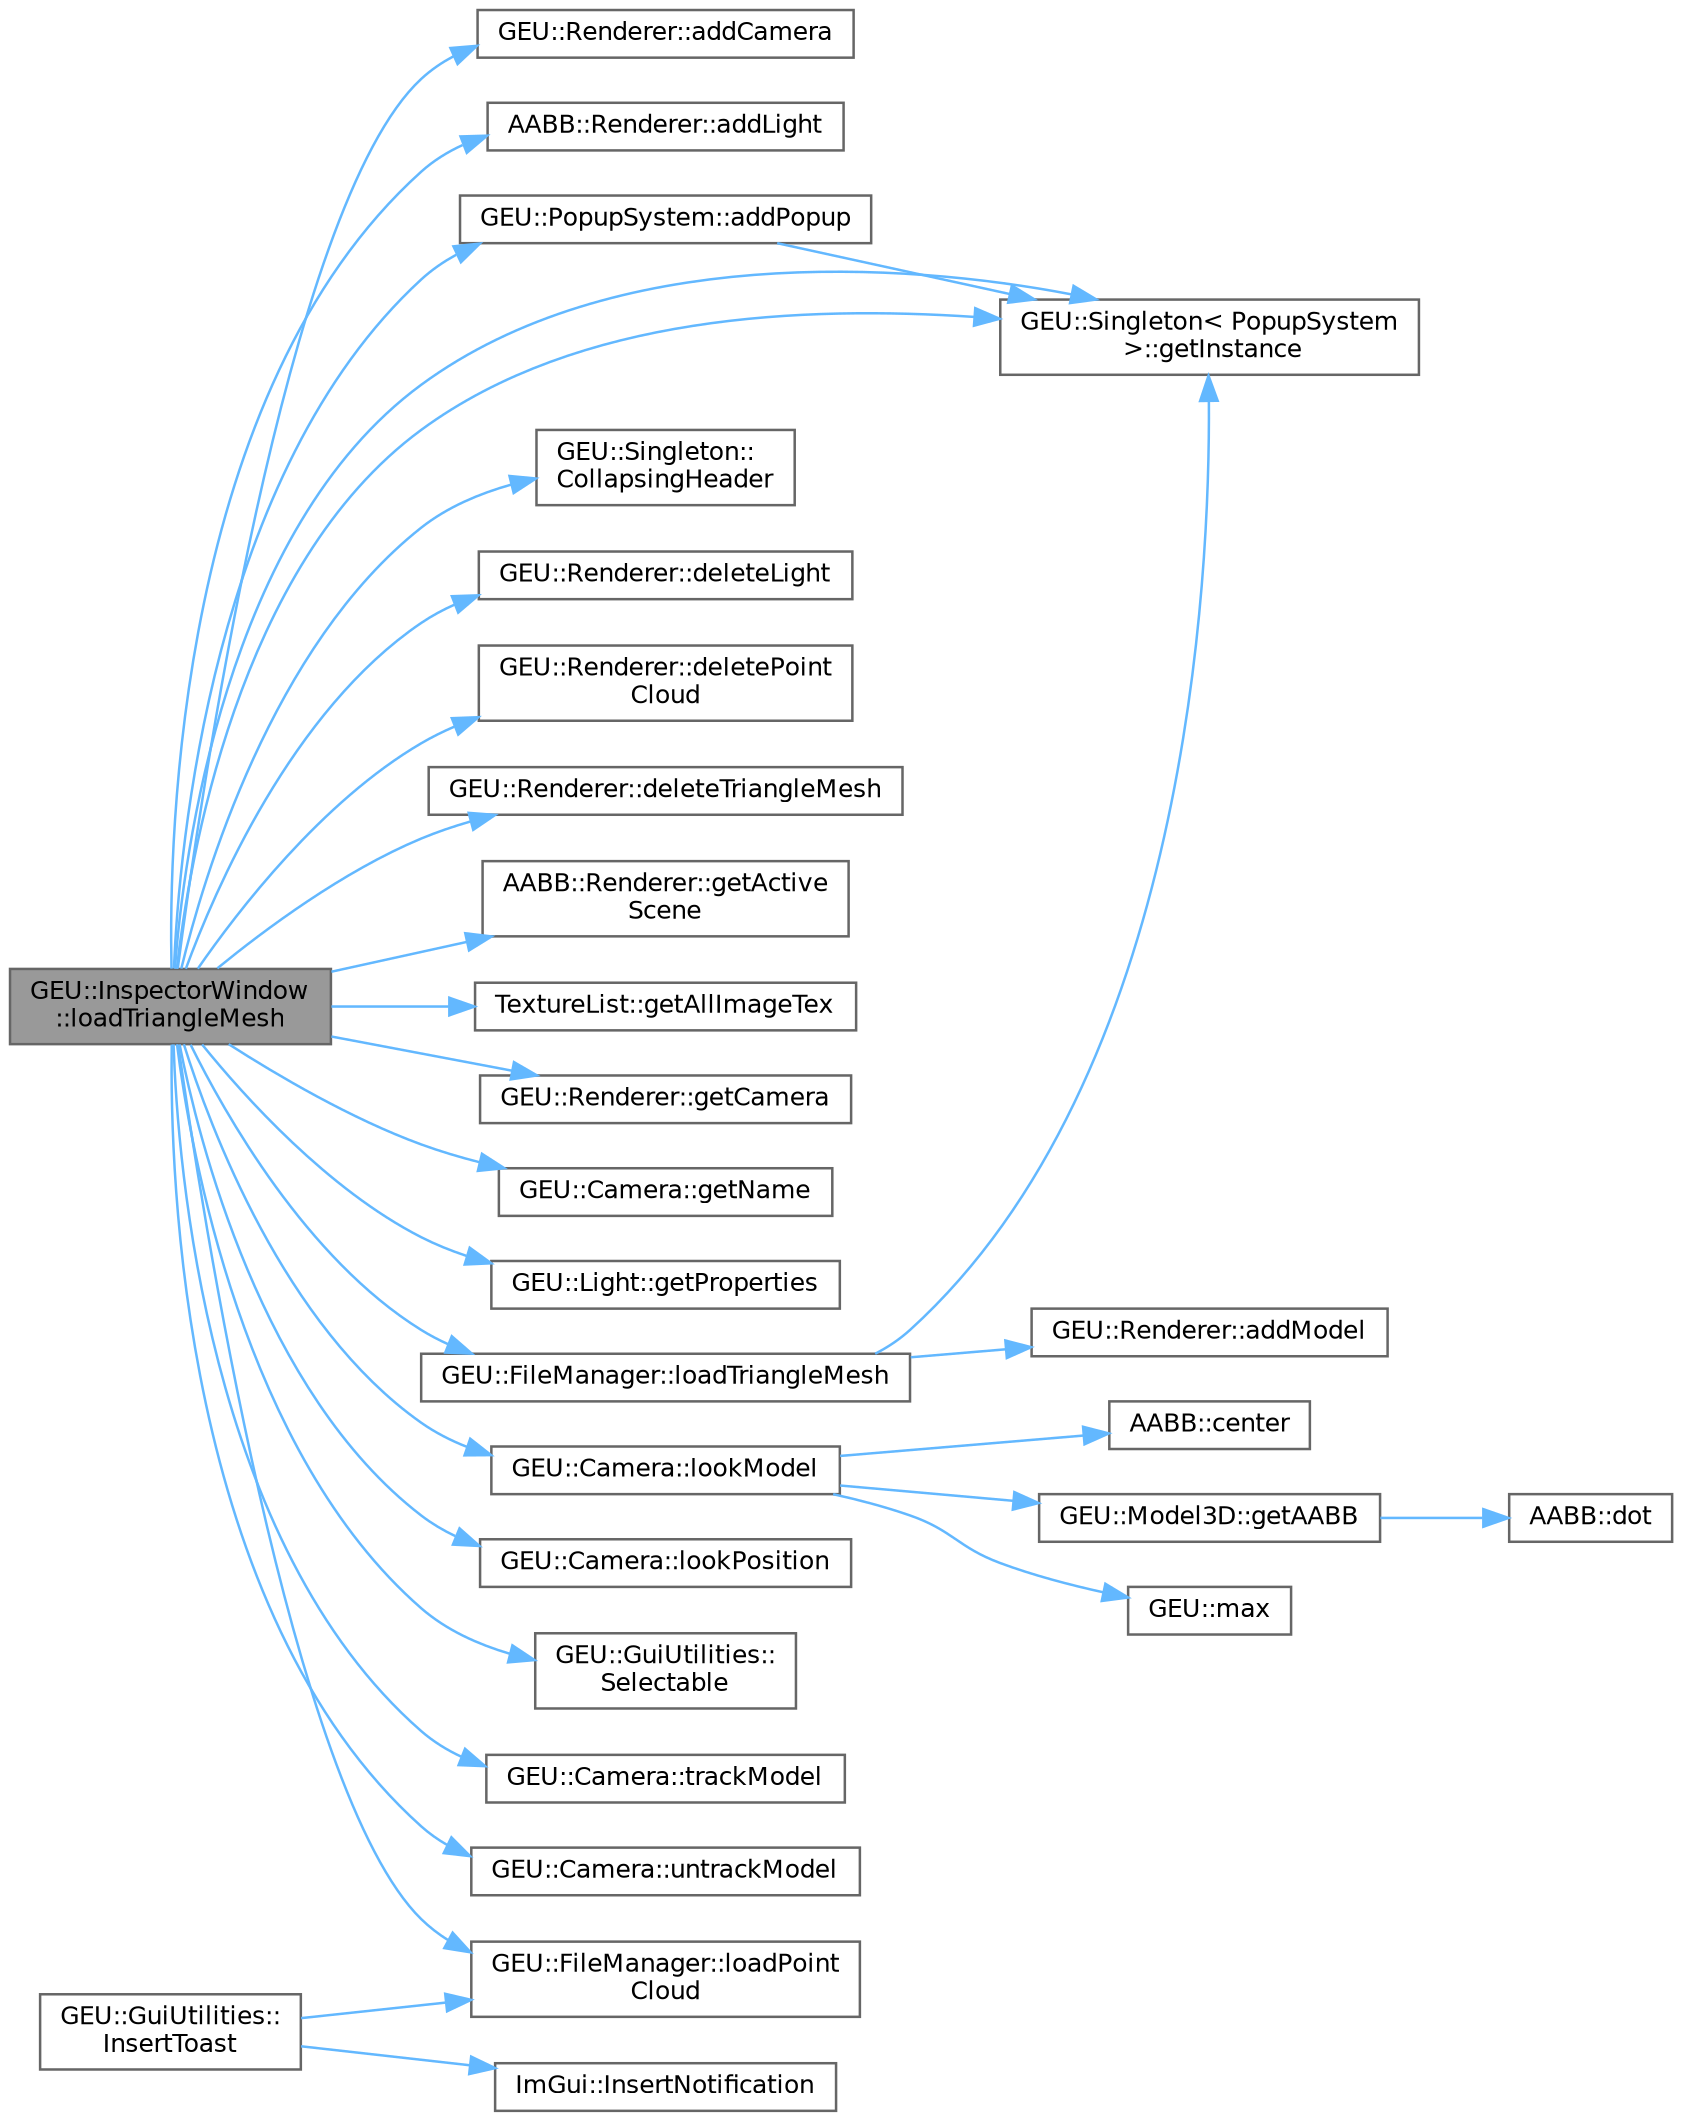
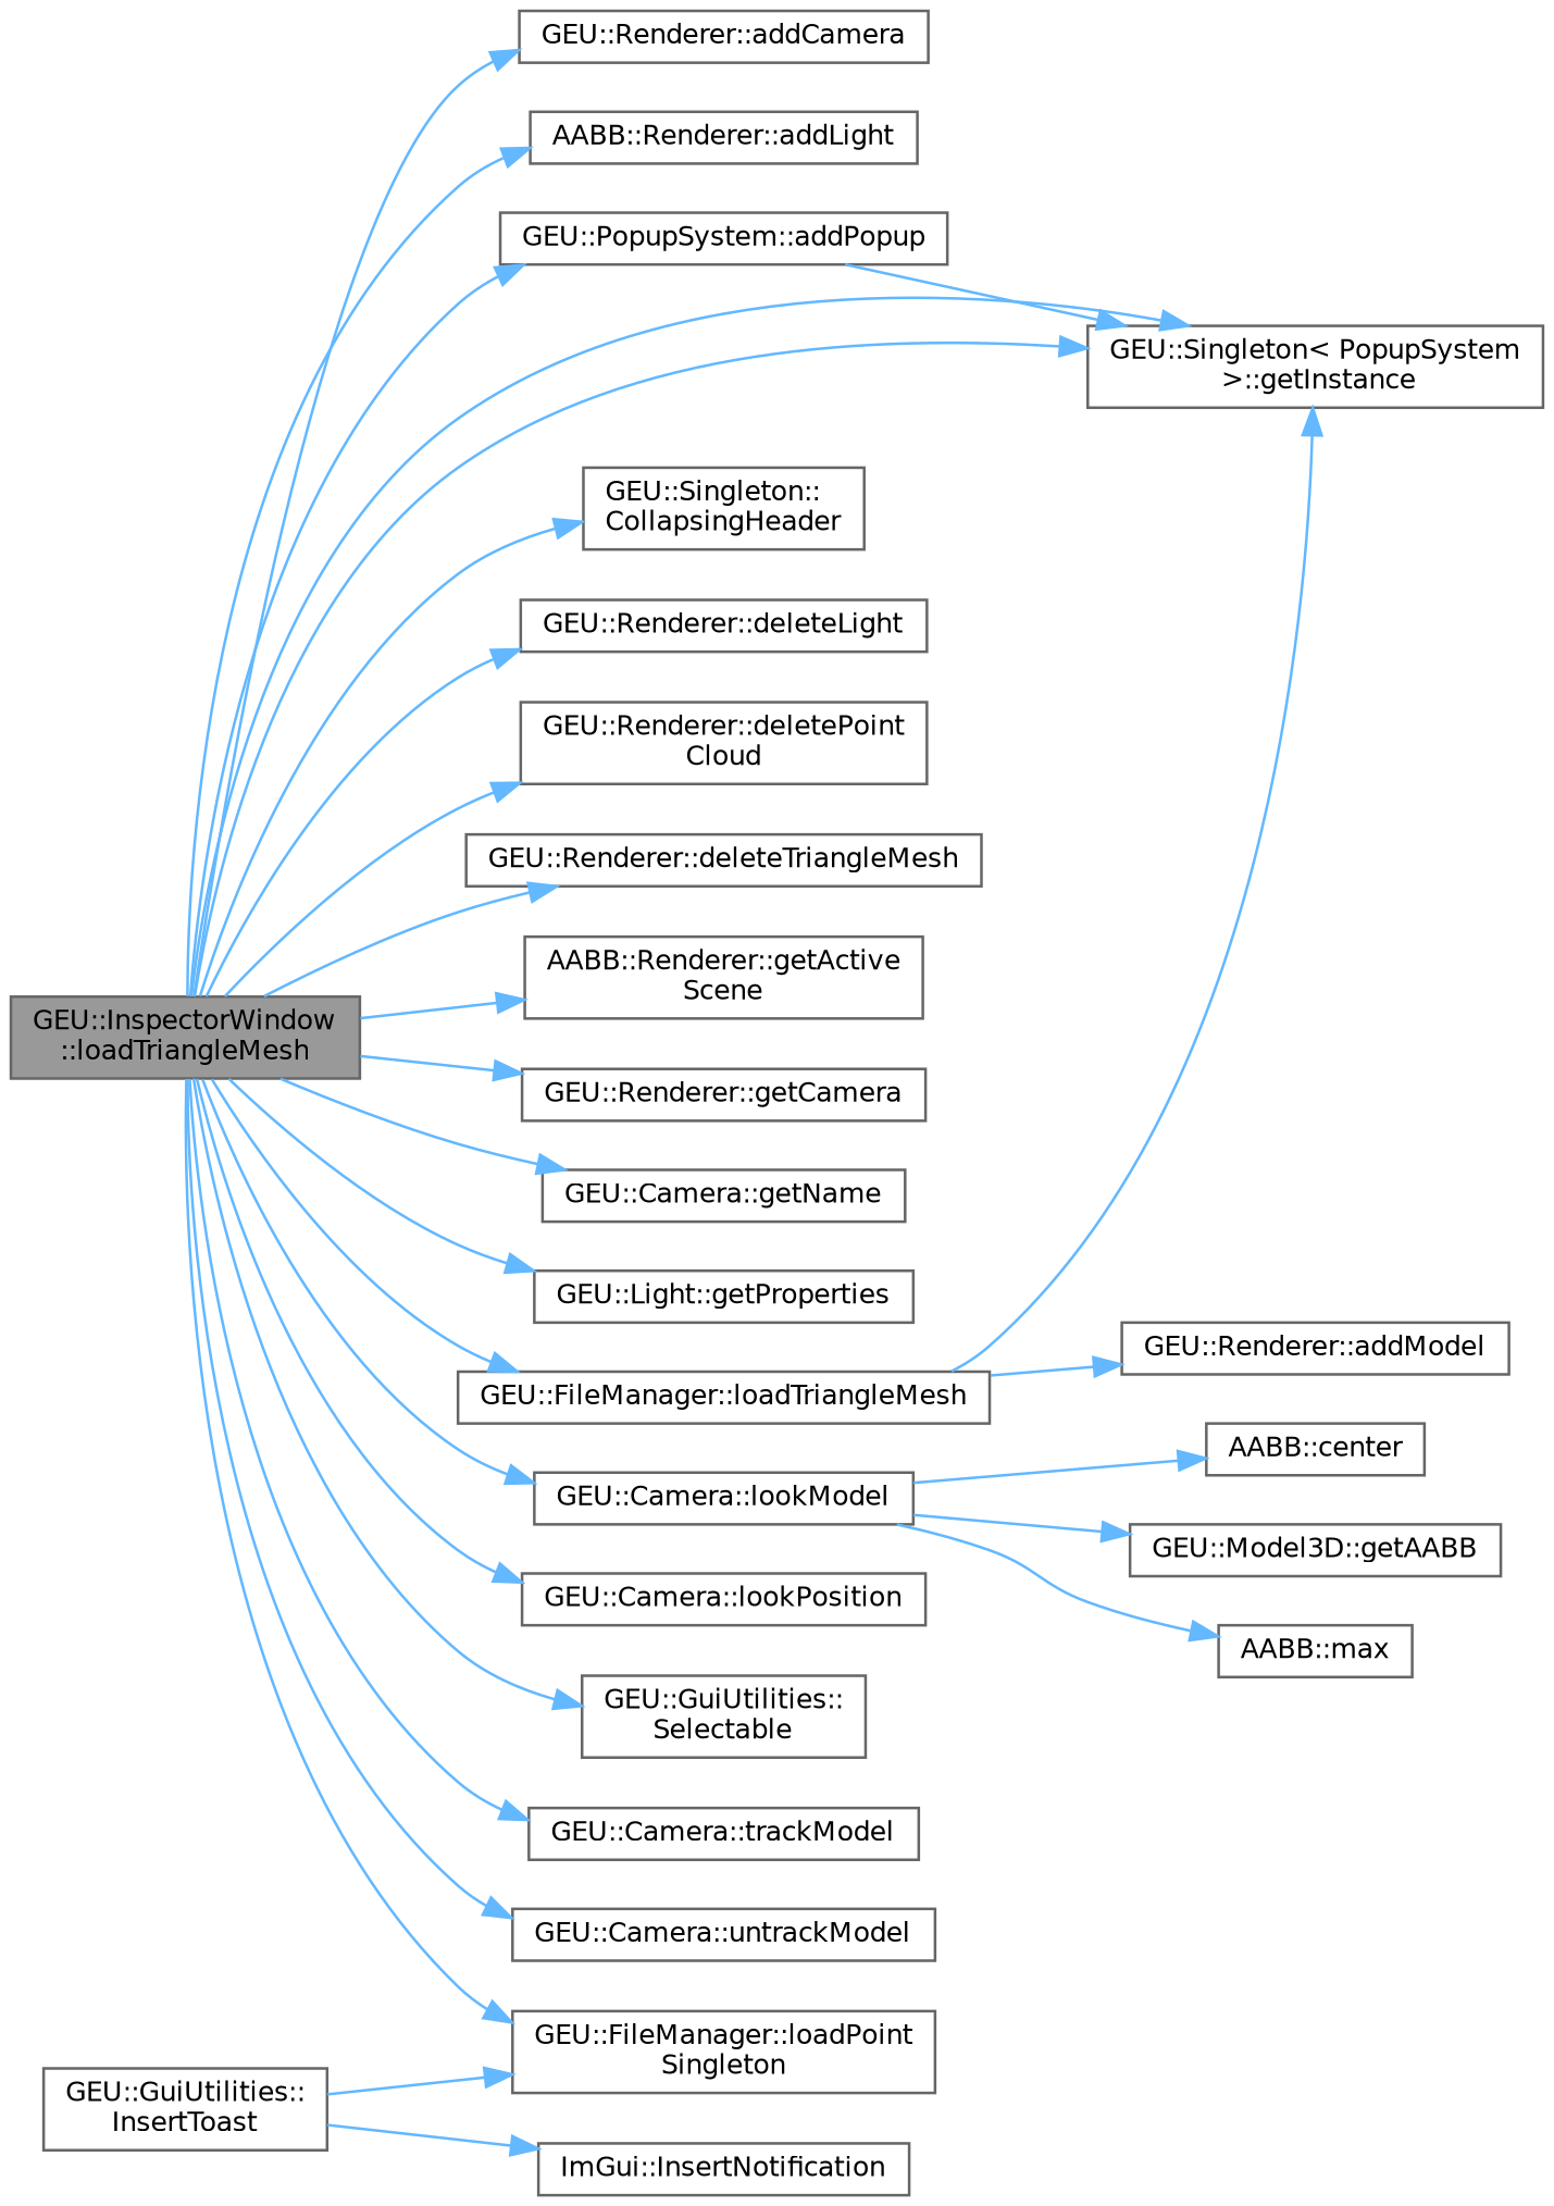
  digraph {
    fontname="DejaVu Sans"
    rankdir=LR
    node [color=grey40 fillcolor=white fontname="DejaVu Sans" fontsize=10 shape=box style=filled]
    edge [color=steelblue1 fontname="DejaVu Sans" fontsize=10 labelfontname=Helvetica labelfontsize=10 style=solid]
    n1 [color=gray40 fillcolor=grey60 fontcolor=black height=0.2 label="GEU::InspectorWindow\l::loadTriangleMesh" width=0.4]
    n2 [height=0.2 label="GEU::Renderer::addCamera" width=0.4]
    n3 [height=0.2 label="AABB::Renderer::addLight" width=0.4]
    n4 [height=0.2 label="GEU::PopupSystem::addPopup" width=0.4]
    n5 [height=0.2 label="GEU::Singleton\< PopupSystem\l \>::getInstance" width=0.4]
    n6 [height=0.2 label="GEU::Singleton::\lCollapsingHeader" width=0.4]
    n7 [height=0.2 label="GEU::Renderer::deleteLight" width=0.4]
    n8 [height=0.2 label="GEU::Renderer::deletePoint\lCloud" width=0.4]
    n9 [height=0.2 label="GEU::Renderer::deleteTriangleMesh" width=0.4]
    n10 [height=0.2 label="AABB::Renderer::getActive\lScene" width=0.4]
-   n11 [height=0.2 label="TextureList::getAllImageTex" width=0.4]
    n12 [height=0.2 label="GEU::Renderer::getCamera" width=0.4]
    n13 [height=0.2 label="GEU::Camera::getName" width=0.4]
    n14 [height=0.2 label="GEU::Light::getProperties" width=0.4]
-   n15 [height=0.2 label="GEU::FileManager::loadPoint\lCloud" width=0.4]
+   n15 [height=0.2 label="GEU::FileManager::loadPoint\lSingleton" width=0.4]
    n16 [height=0.2 label="GEU::FileManager::loadTriangleMesh" width=0.4]
    n17 [height=0.2 label="GEU::Camera::lookModel" width=0.4]
    n18 [height=0.2 label="GEU::Camera::lookPosition" width=0.4]
    n19 [height=0.2 label="GEU::GuiUtilities::\lSelectable" width=0.4]
    n20 [height=0.2 label="GEU::Camera::trackModel" width=0.4]
    n21 [height=0.2 label="GEU::Camera::untrackModel" width=0.4]
    n22 [height=0.2 label="GEU::Renderer::addModel" width=0.4]
    n23 [height=0.2 label="AABB::center" width=0.4]
    n24 [height=0.2 label="GEU::Model3D::getAABB" width=0.4]
-   n25 [height=0.2 label="GEU::max" width=0.4]
+   n25 [height=0.2 label="AABB::max" width=0.4]
    n26 [height=0.2 label="GEU::GuiUtilities::\lInsertToast" width=0.4]
    n27 [height=0.2 label="ImGui::InsertNotification" width=0.4]
-   n28 [height=0.2 label="AABB::dot" width=0.4]
    n1 -> n2
    n1 -> n3
    n1 -> n4
    n1 -> n5
    n1 -> n5
    n1 -> n6
    n1 -> n7
    n1 -> n8
    n1 -> n9
    n1 -> n10
-   n1 -> n11
    n1 -> n12
    n1 -> n13
    n1 -> n14
    n1 -> n15
    n1 -> n16
    n1 -> n17
    n1 -> n18
    n1 -> n19
    n1 -> n20
    n1 -> n21
    n4 -> n5
    n16 -> n5
    n16 -> n22
    n17 -> n23
    n17 -> n24
    n17 -> n25
-   n24 -> n28
    n26 -> n15
    n26 -> n27
  }
